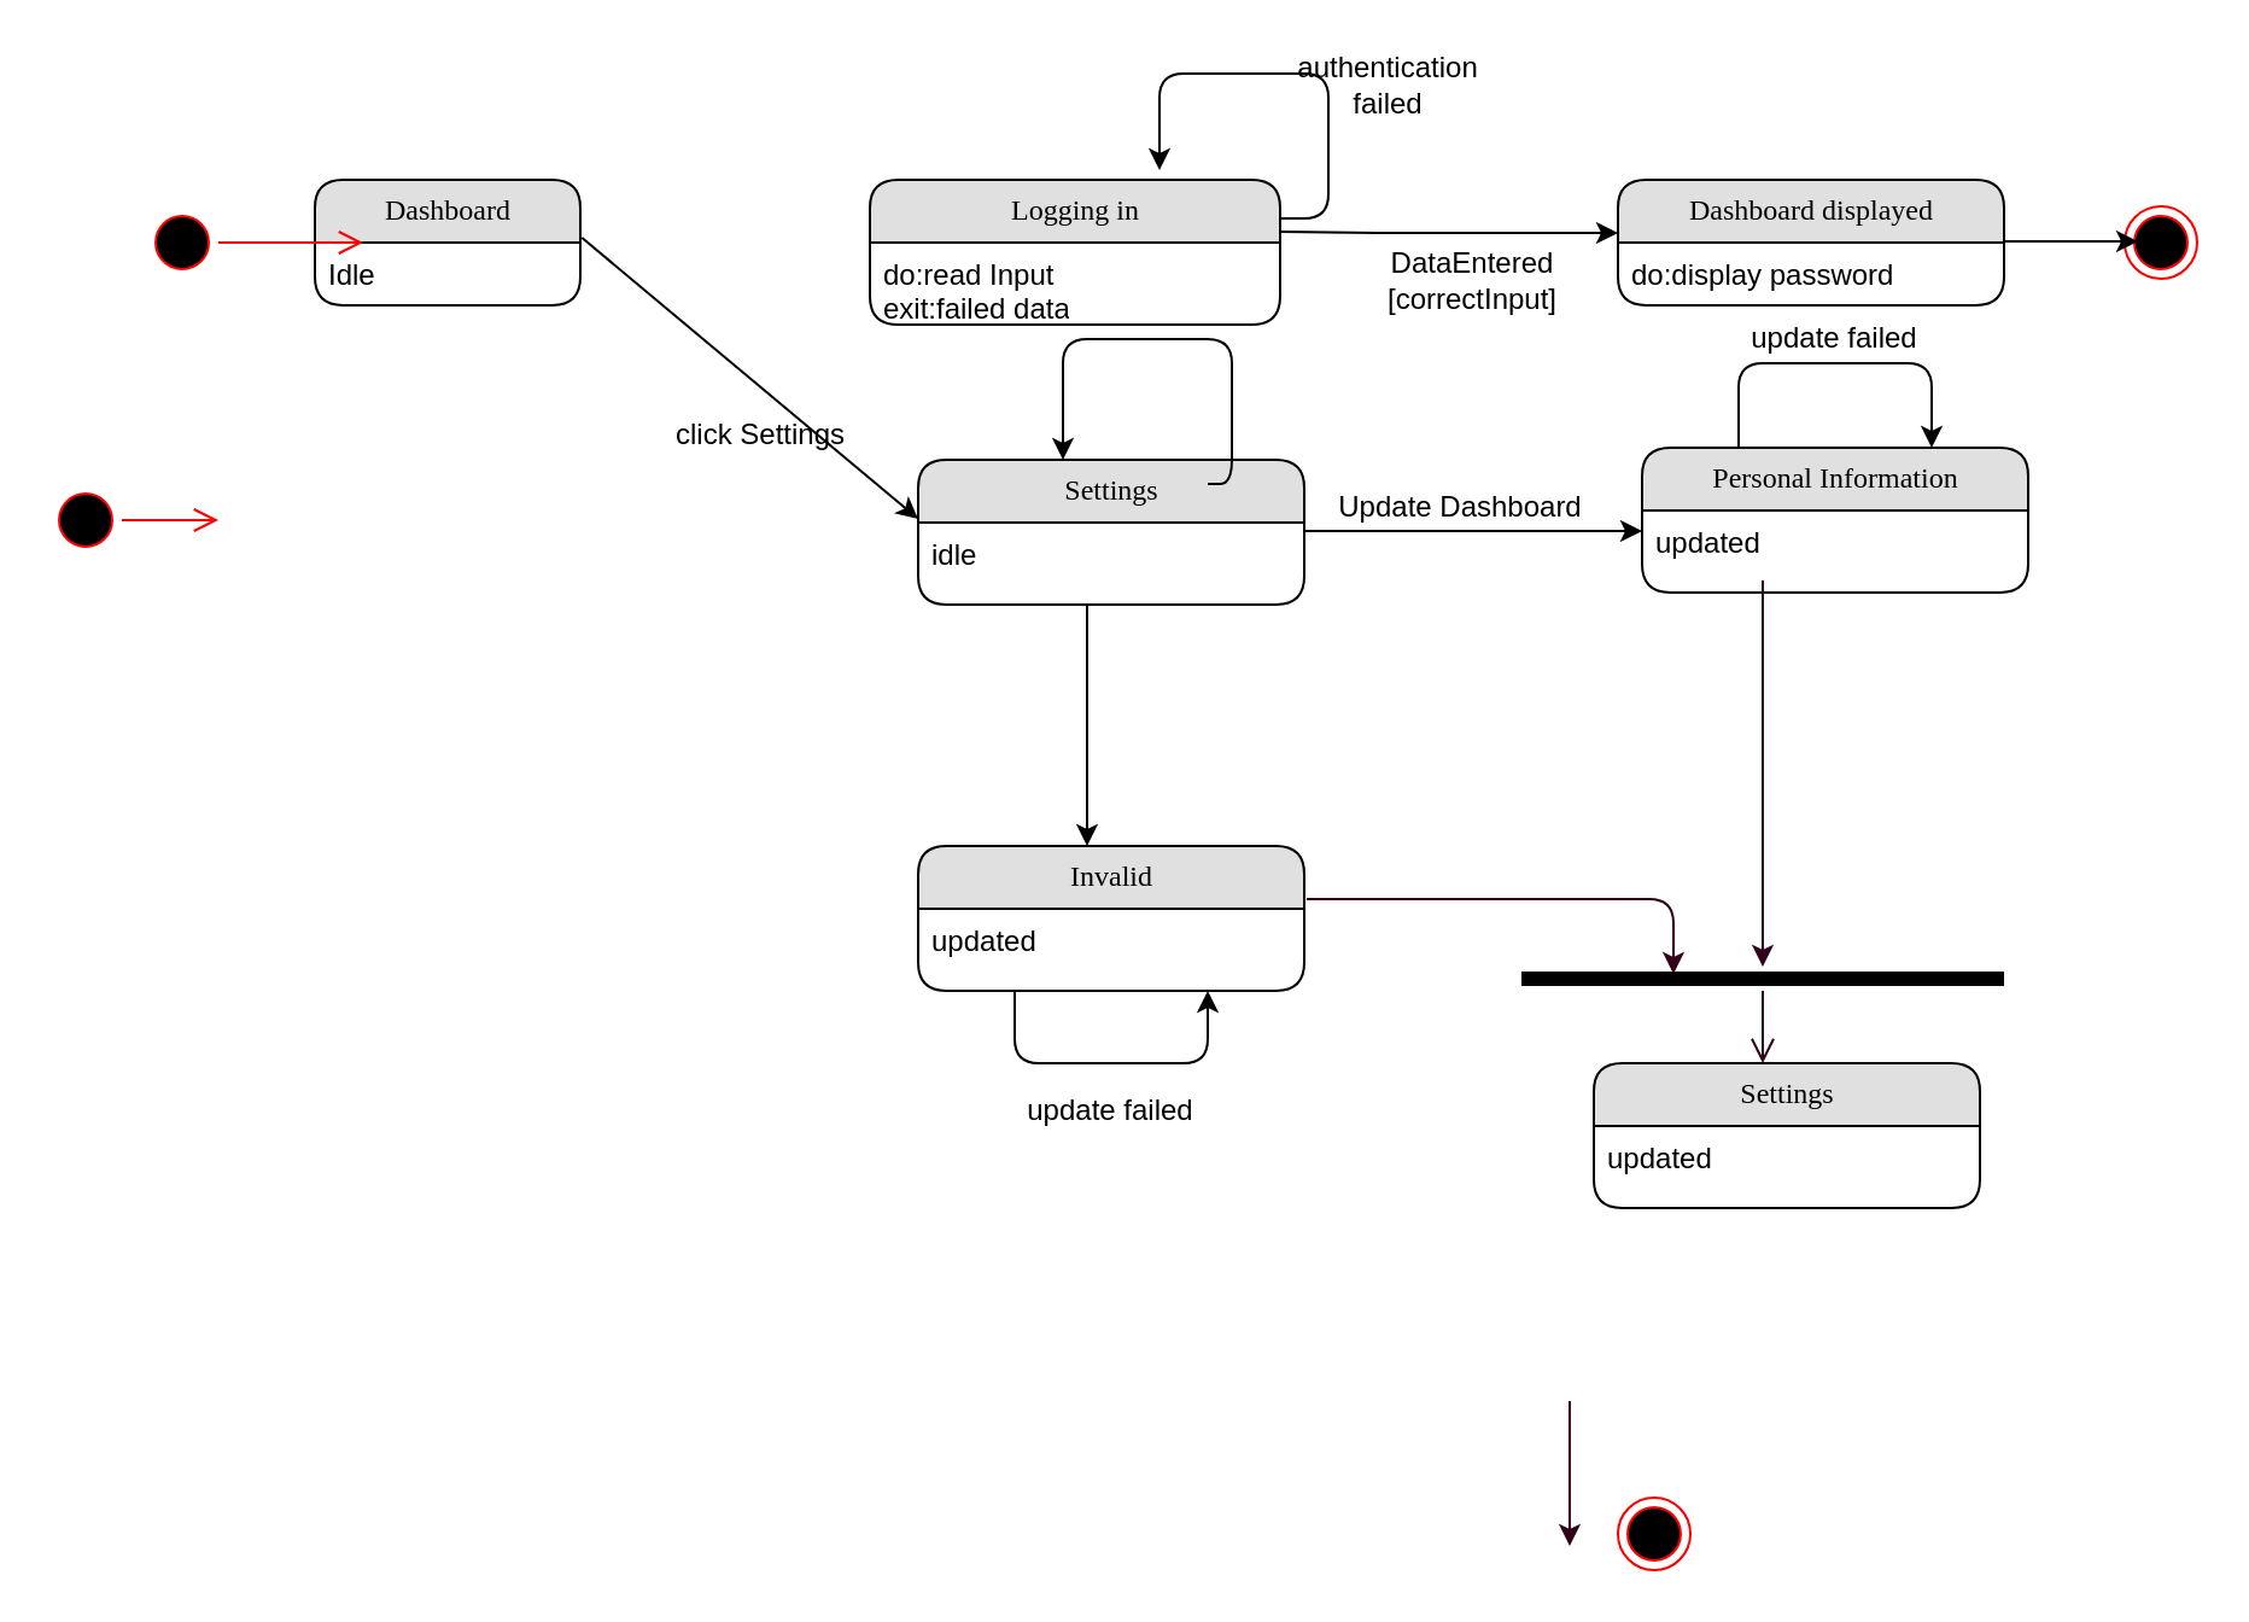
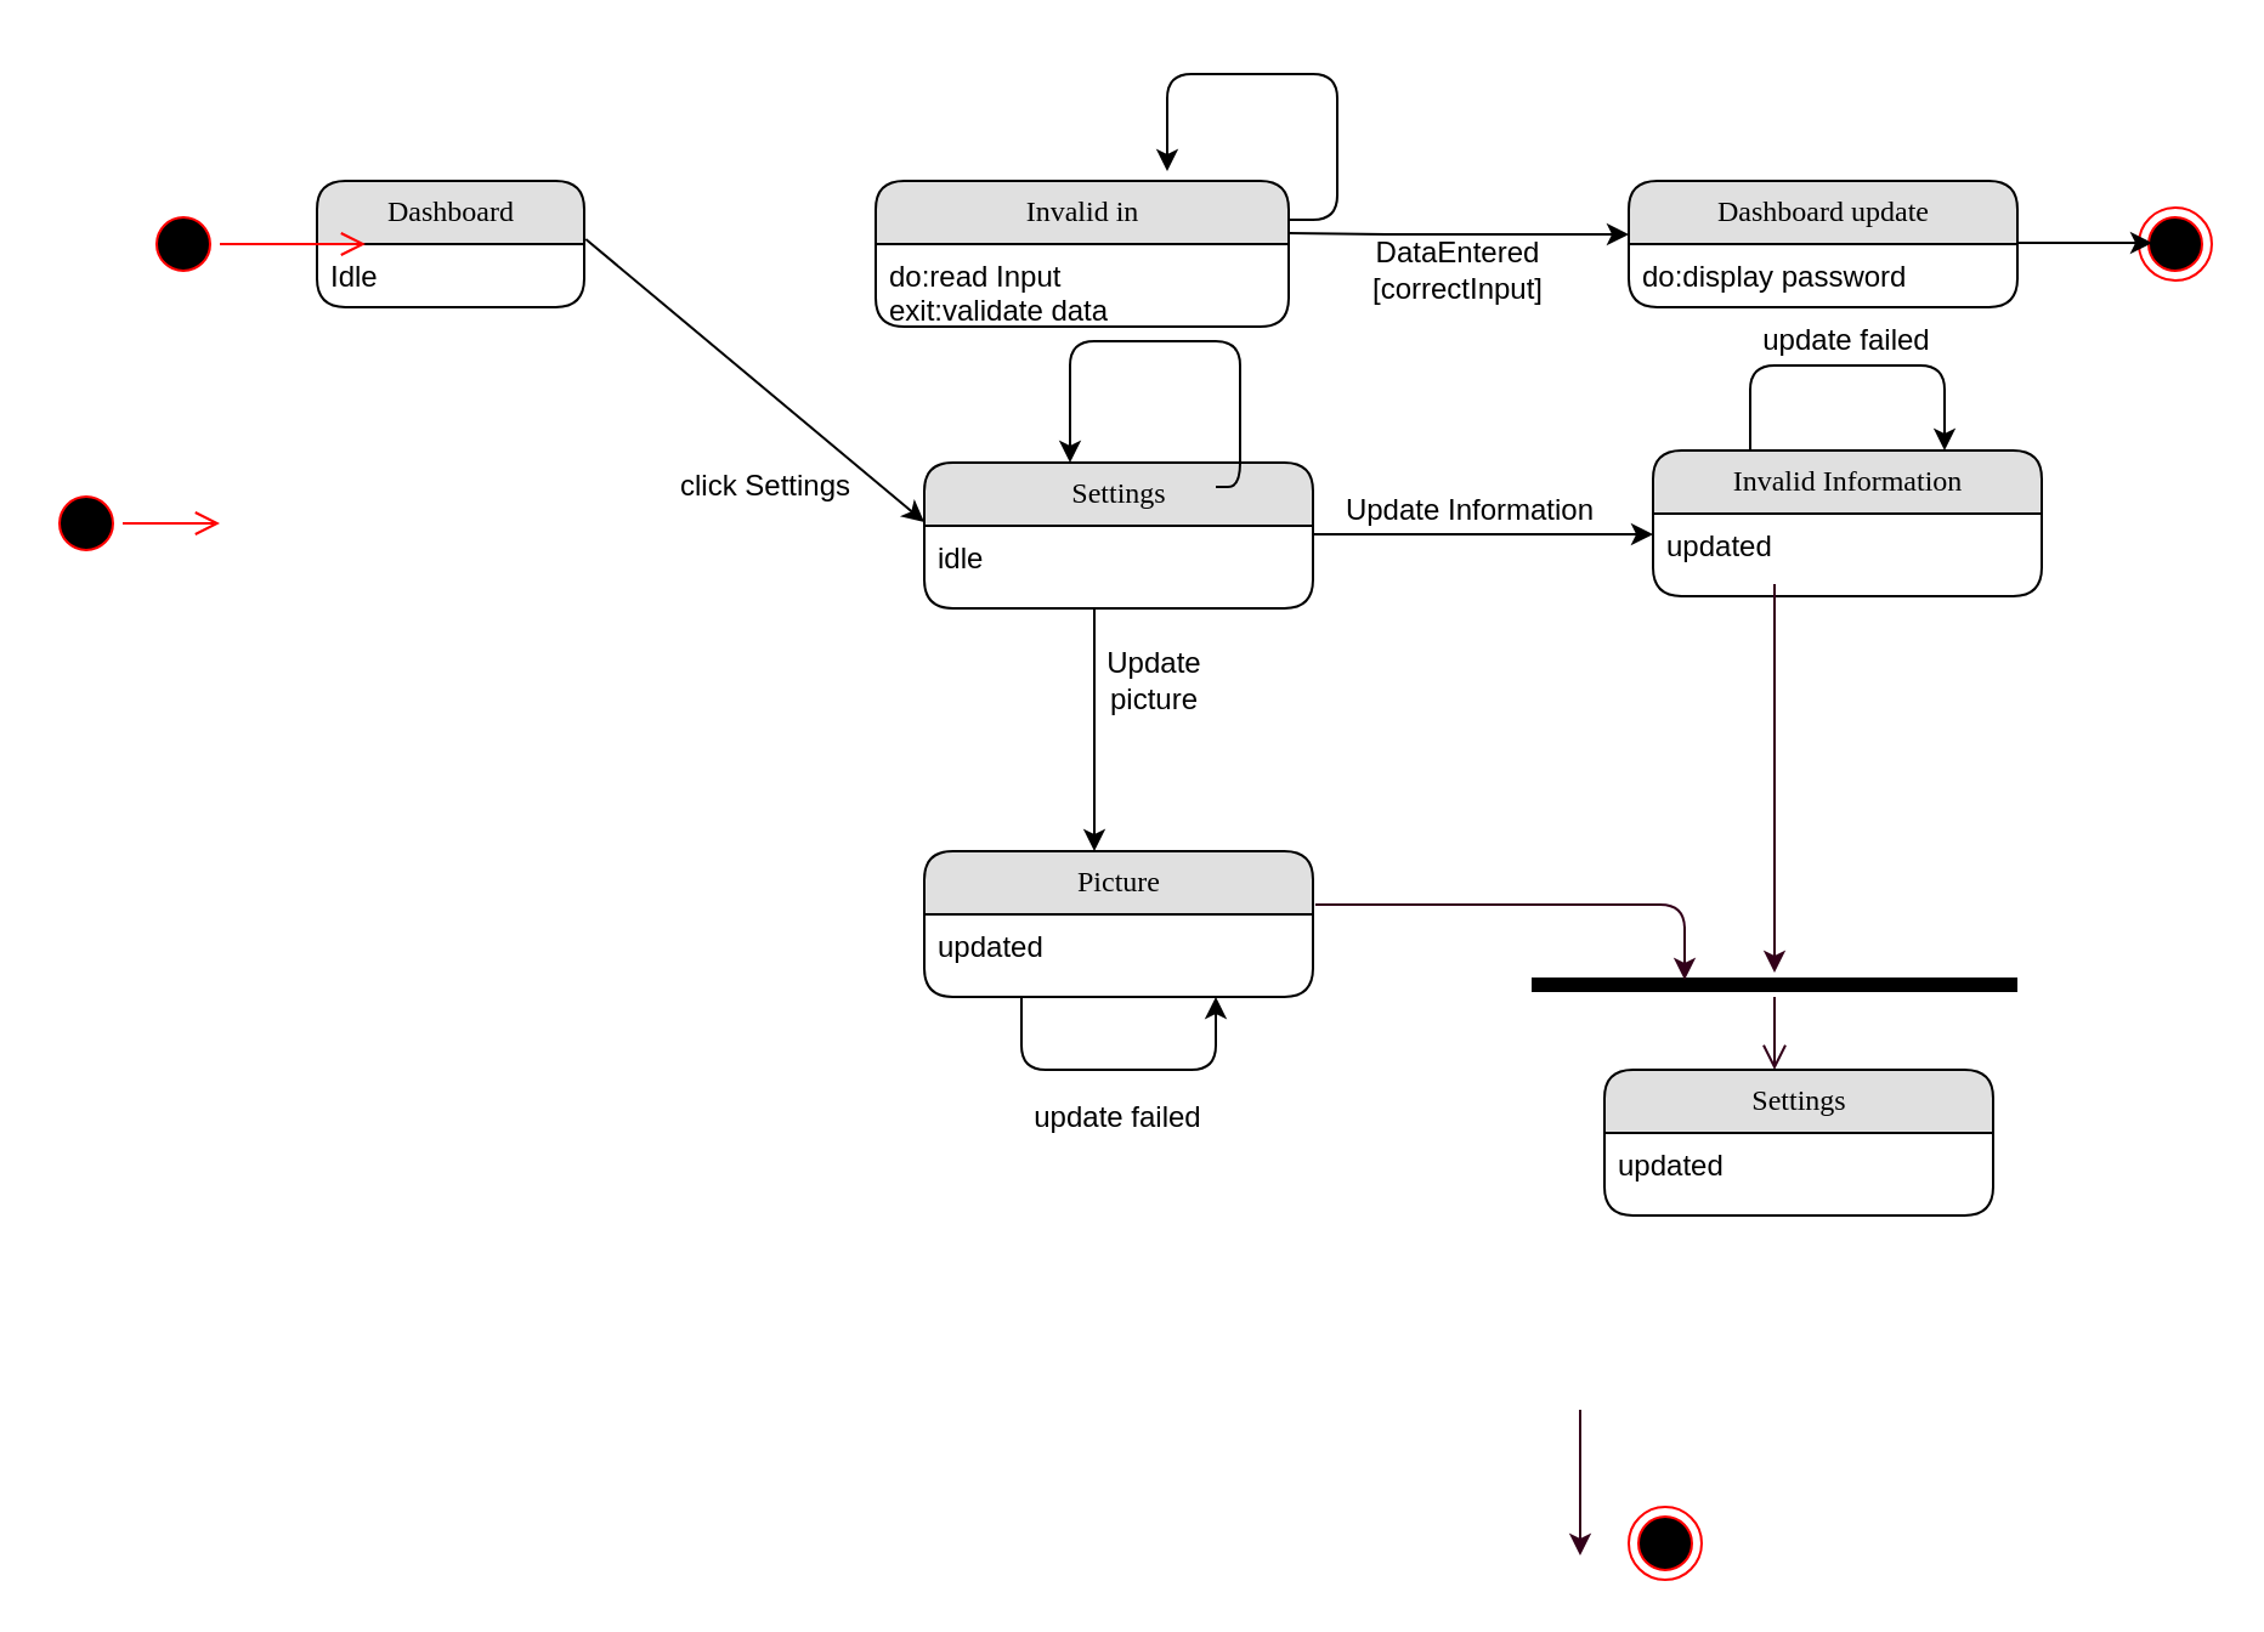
  <mxCell id="0" />
  <mxCell id="1" parent="0" />
  <mxCell id="2" value="" style="ellipse;html=1;shape=startState;fillColor=#000000;strokeColor=#ff0000;" vertex="1" parent="1"><mxGeometry x="20" y="200" width="30" height="30" as="geometry" /></mxCell>
  <mxCell id="3" value="" style="edgeStyle=orthogonalEdgeStyle;html=1;verticalAlign=bottom;endArrow=open;endSize=8;strokeColor=#ff0000;" edge="1" source="2" parent="1"><mxGeometry relative="1" as="geometry"><mxPoint x="90" y="215" as="targetPoint" /></mxGeometry></mxCell>
  <mxCell id="4" value="Dashboard" style="swimlane;html=1;fontStyle=0;childLayout=stackLayout;horizontal=1;startSize=26;fillColor=#e0e0e0;horizontalStack=0;resizeParent=1;resizeLast=0;collapsible=1;marginBottom=0;swimlaneFillColor=#ffffff;align=center;rounded=1;shadow=0;comic=0;labelBackgroundColor=none;strokeWidth=1;fontFamily=Verdana;fontSize=12" parent="1" vertex="1"><mxGeometry x="130" y="74" width="110" height="52" as="geometry" /></mxCell>
  <mxCell id="5" value="Idle" style="text;html=1;strokeColor=none;fillColor=none;spacingLeft=4;spacingRight=4;whiteSpace=wrap;overflow=hidden;rotatable=0;points=[[0,0.5],[1,0.5]];portConstraint=eastwest;" parent="4" vertex="1"><mxGeometry y="26" width="110" height="26" as="geometry" /></mxCell>
  <mxCell id="6" value="" style="endArrow=classic;html=1;exitX=1.006;exitY=-0.077;exitDx=0;exitDy=0;exitPerimeter=0;" edge="1" parent="1" source="5"><mxGeometry width="50" height="50" relative="1" as="geometry"><mxPoint x="280" y="214.5" as="sourcePoint" /><mxPoint x="380" y="214.5" as="targetPoint" /></mxGeometry></mxCell>
  <mxCell id="7" value="Settings" style="swimlane;html=1;fontStyle=0;childLayout=stackLayout;horizontal=1;startSize=26;fillColor=#e0e0e0;horizontalStack=0;resizeParent=1;resizeLast=0;collapsible=1;marginBottom=0;swimlaneFillColor=#ffffff;align=center;rounded=1;shadow=0;comic=0;labelBackgroundColor=none;strokeWidth=1;fontFamily=Verdana;fontSize=12" vertex="1" parent="1"><mxGeometry x="380" y="190" width="160" height="60" as="geometry" /></mxCell>
  <mxCell id="8" value="idle" style="text;html=1;strokeColor=none;fillColor=none;spacingLeft=4;spacingRight=4;whiteSpace=wrap;overflow=hidden;rotatable=0;points=[[0,0.5],[1,0.5]];portConstraint=eastwest;" vertex="1" parent="7"><mxGeometry y="26" width="160" height="26" as="geometry" /></mxCell>
- <mxCell id="9" value="click Settings" style="text;html=1;strokeColor=none;fillColor=none;align=center;verticalAlign=middle;whiteSpace=wrap;rounded=0;" vertex="1" parent="1"><mxGeometry x="270" y="170" width="90" height="20" as="geometry" /></mxCell>
+ <mxCell id="9" value="click Settings" style="text;html=1;strokeColor=none;fillColor=none;align=center;verticalAlign=middle;whiteSpace=wrap;rounded=0;" vertex="1" parent="1"><mxGeometry x="270" y="190" width="90" height="20" as="geometry" /></mxCell>
  <mxCell id="10" value="" style="endArrow=classic;html=1;" edge="1" parent="1"><mxGeometry width="50" height="50" relative="1" as="geometry"><mxPoint x="540" y="219.5" as="sourcePoint" /><mxPoint x="680" y="219.5" as="targetPoint" /></mxGeometry></mxCell>
- <mxCell id="11" value="Update Dashboard" style="text;html=1;strokeColor=none;fillColor=none;align=center;verticalAlign=middle;whiteSpace=wrap;rounded=0;" vertex="1" parent="1"><mxGeometry x="540" y="200" width="130" height="20" as="geometry" /></mxCell>
+ <mxCell id="11" value="Update Information" style="text;html=1;strokeColor=none;fillColor=none;align=center;verticalAlign=middle;whiteSpace=wrap;rounded=0;" vertex="1" parent="1"><mxGeometry x="540" y="200" width="130" height="20" as="geometry" /></mxCell>
  <mxCell id="12" value="" style="edgeStyle=segmentEdgeStyle;endArrow=classic;html=1;" edge="1" parent="1"><mxGeometry width="50" height="50" relative="1" as="geometry"><mxPoint x="500" y="200" as="sourcePoint" /><mxPoint x="440" y="190" as="targetPoint" /><Array as="points"><mxPoint x="510" y="200" /><mxPoint x="510" y="140" /></Array></mxGeometry></mxCell>
  <mxCell id="13" value="Invalid input" style="text;html=1;strokeColor=none;fillColor=none;align=center;verticalAlign=middle;whiteSpace=wrap;rounded=0;" vertex="1" parent="1"><mxGeometry x="450" y="120" width="90" height="10" as="geometry" /></mxCell>
  <mxCell id="14" value="" style="ellipse;html=1;shape=endState;fillColor=#000000;strokeColor=#ff0000;" vertex="1" parent="1"><mxGeometry x="670" y="620" width="30" height="30" as="geometry" /></mxCell>
+ <mxCell id="15" value="Update picture" style="text;html=1;strokeColor=none;fillColor=none;align=center;verticalAlign=middle;whiteSpace=wrap;rounded=0;" vertex="1" parent="1"><mxGeometry x="450" y="270" width="50" height="20" as="geometry" /></mxCell>
  <mxCell id="16" value="" style="endArrow=classic;html=1;" edge="1" parent="1"><mxGeometry width="50" height="50" relative="1" as="geometry"><mxPoint x="450" y="250" as="sourcePoint" /><mxPoint x="450" y="350" as="targetPoint" /></mxGeometry></mxCell>
- <mxCell id="17" value="Invalid" style="swimlane;html=1;fontStyle=0;childLayout=stackLayout;horizontal=1;startSize=26;fillColor=#e0e0e0;horizontalStack=0;resizeParent=1;resizeLast=0;collapsible=1;marginBottom=0;swimlaneFillColor=#ffffff;align=center;rounded=1;shadow=0;comic=0;labelBackgroundColor=none;strokeWidth=1;fontFamily=Verdana;fontSize=12" vertex="1" parent="1"><mxGeometry x="380" y="350" width="160" height="60" as="geometry" /></mxCell>
+ <mxCell id="17" value="Picture" style="swimlane;html=1;fontStyle=0;childLayout=stackLayout;horizontal=1;startSize=26;fillColor=#e0e0e0;horizontalStack=0;resizeParent=1;resizeLast=0;collapsible=1;marginBottom=0;swimlaneFillColor=#ffffff;align=center;rounded=1;shadow=0;comic=0;labelBackgroundColor=none;strokeWidth=1;fontFamily=Verdana;fontSize=12" vertex="1" parent="1"><mxGeometry x="380" y="350" width="160" height="60" as="geometry" /></mxCell>
  <mxCell id="18" value="updated" style="text;html=1;strokeColor=none;fillColor=none;spacingLeft=4;spacingRight=4;whiteSpace=wrap;overflow=hidden;rotatable=0;points=[[0,0.5],[1,0.5]];portConstraint=eastwest;" vertex="1" parent="17"><mxGeometry y="26" width="160" height="26" as="geometry" /></mxCell>
  <mxCell id="19" value="" style="edgeStyle=segmentEdgeStyle;endArrow=classic;html=1;" edge="1" parent="1"><mxGeometry width="50" height="50" relative="1" as="geometry"><mxPoint x="420" y="410" as="sourcePoint" /><mxPoint x="500" y="410" as="targetPoint" /><Array as="points"><mxPoint x="420" y="440" /><mxPoint x="500" y="440" /></Array></mxGeometry></mxCell>
  <mxCell id="20" value="update failed" style="text;html=1;strokeColor=none;fillColor=none;align=center;verticalAlign=middle;whiteSpace=wrap;rounded=0;" vertex="1" parent="1"><mxGeometry x="420" y="450" width="80" height="20" as="geometry" /></mxCell>
- <mxCell id="21" value="Personal Information" style="swimlane;html=1;fontStyle=0;childLayout=stackLayout;horizontal=1;startSize=26;fillColor=#e0e0e0;horizontalStack=0;resizeParent=1;resizeLast=0;collapsible=1;marginBottom=0;swimlaneFillColor=#ffffff;align=center;rounded=1;shadow=0;comic=0;labelBackgroundColor=none;strokeWidth=1;fontFamily=Verdana;fontSize=12" vertex="1" parent="1"><mxGeometry x="680" y="185" width="160" height="60" as="geometry" /></mxCell>
+ <mxCell id="21" value="Invalid Information" style="swimlane;html=1;fontStyle=0;childLayout=stackLayout;horizontal=1;startSize=26;fillColor=#e0e0e0;horizontalStack=0;resizeParent=1;resizeLast=0;collapsible=1;marginBottom=0;swimlaneFillColor=#ffffff;align=center;rounded=1;shadow=0;comic=0;labelBackgroundColor=none;strokeWidth=1;fontFamily=Verdana;fontSize=12" vertex="1" parent="1"><mxGeometry x="680" y="185" width="160" height="60" as="geometry" /></mxCell>
  <mxCell id="22" value="updated" style="text;html=1;strokeColor=none;fillColor=none;spacingLeft=4;spacingRight=4;whiteSpace=wrap;overflow=hidden;rotatable=0;points=[[0,0.5],[1,0.5]];portConstraint=eastwest;" vertex="1" parent="21"><mxGeometry y="26" width="160" height="26" as="geometry" /></mxCell>
  <mxCell id="23" value="" style="edgeStyle=segmentEdgeStyle;endArrow=classic;html=1;entryX=0.75;entryY=0;entryDx=0;entryDy=0;exitX=0.25;exitY=0;exitDx=0;exitDy=0;" edge="1" parent="1" source="21" target="21"><mxGeometry width="50" height="50" relative="1" as="geometry"><mxPoint x="720" y="180" as="sourcePoint" /><mxPoint x="800" y="120" as="targetPoint" /><Array as="points"><mxPoint x="720" y="150" /><mxPoint x="800" y="150" /></Array></mxGeometry></mxCell>
  <mxCell id="24" value="update failed" style="text;html=1;strokeColor=none;fillColor=none;align=center;verticalAlign=middle;whiteSpace=wrap;rounded=0;" vertex="1" parent="1"><mxGeometry x="720" y="130" width="80" height="20" as="geometry" /></mxCell>
  <mxCell id="25" value="" style="shape=line;html=1;strokeWidth=6;strokeColor=#000000;" vertex="1" parent="1"><mxGeometry x="630" y="400" width="200" height="10" as="geometry" /></mxCell>
  <mxCell id="26" value="" style="edgeStyle=orthogonalEdgeStyle;html=1;verticalAlign=bottom;endArrow=open;endSize=8;strokeColor=#33001A;" edge="1" source="25" parent="1"><mxGeometry relative="1" as="geometry"><mxPoint x="730" y="440" as="targetPoint" /></mxGeometry></mxCell>
  <mxCell id="27" value="" style="endArrow=classic;html=1;strokeColor=#33001A;exitX=1.006;exitY=-0.154;exitDx=0;exitDy=0;exitPerimeter=0;entryX=0.315;entryY=0.3;entryDx=0;entryDy=0;entryPerimeter=0;" edge="1" parent="1" source="18" target="25"><mxGeometry width="50" height="50" relative="1" as="geometry"><mxPoint x="600" y="380" as="sourcePoint" /><mxPoint x="660" y="360" as="targetPoint" /><Array as="points"><mxPoint x="693" y="372" /></Array></mxGeometry></mxCell>
  <mxCell id="28" value="" style="endArrow=classic;html=1;strokeColor=#33001A;" edge="1" parent="1" target="25"><mxGeometry width="50" height="50" relative="1" as="geometry"><mxPoint x="730" y="240" as="sourcePoint" /><mxPoint x="785" y="280" as="targetPoint" /></mxGeometry></mxCell>
  <mxCell id="29" value="Settings" style="swimlane;html=1;fontStyle=0;childLayout=stackLayout;horizontal=1;startSize=26;fillColor=#e0e0e0;horizontalStack=0;resizeParent=1;resizeLast=0;collapsible=1;marginBottom=0;swimlaneFillColor=#ffffff;align=center;rounded=1;shadow=0;comic=0;labelBackgroundColor=none;strokeWidth=1;fontFamily=Verdana;fontSize=12" vertex="1" parent="1"><mxGeometry x="660" y="440" width="160" height="60" as="geometry" /></mxCell>
  <mxCell id="30" value="updated" style="text;html=1;strokeColor=none;fillColor=none;spacingLeft=4;spacingRight=4;whiteSpace=wrap;overflow=hidden;rotatable=0;points=[[0,0.5],[1,0.5]];portConstraint=eastwest;" vertex="1" parent="29"><mxGeometry y="26" width="160" height="26" as="geometry" /></mxCell>
  <mxCell id="31" value="" style="endArrow=classic;html=1;strokeColor=#33001A;" edge="1" parent="1"><mxGeometry width="50" height="50" relative="1" as="geometry"><mxPoint x="650" y="580" as="sourcePoint" /><mxPoint x="650" y="640" as="targetPoint" /></mxGeometry></mxCell>
- <mxCell id="32" value="authentication failed" style="text;html=1;strokeColor=none;fillColor=none;align=center;verticalAlign=middle;whiteSpace=wrap;rounded=0;" vertex="1" parent="1"><mxGeometry x="540" y="20" width="70" height="30" as="geometry" /></mxCell>
- <mxCell id="33" value="DataEntered [correctInput]" style="text;html=1;strokeColor=none;fillColor=none;align=center;verticalAlign=middle;whiteSpace=wrap;rounded=0;" vertex="1" parent="1"><mxGeometry x="570" y="106" width="80" height="20" as="geometry" /></mxCell>
+ <mxCell id="33" value="DataEntered [correctInput]" style="text;html=1;strokeColor=none;fillColor=none;align=center;verticalAlign=middle;whiteSpace=wrap;rounded=0;" vertex="1" parent="1"><mxGeometry x="560" y="101" width="80" height="20" as="geometry" /></mxCell>
  <mxCell id="34" value="" style="ellipse;html=1;shape=endState;fillColor=#000000;strokeColor=#ff0000;" vertex="1" parent="1"><mxGeometry x="880" y="85" width="30" height="30" as="geometry" /></mxCell>
  <mxCell id="35" value="" style="ellipse;html=1;shape=startState;fillColor=#000000;strokeColor=#ff0000;" vertex="1" parent="1"><mxGeometry x="60" y="85" width="30" height="30" as="geometry" /></mxCell>
  <mxCell id="36" value="" style="edgeStyle=orthogonalEdgeStyle;html=1;verticalAlign=bottom;endArrow=open;endSize=8;strokeColor=#ff0000;" edge="1" parent="1" source="35"><mxGeometry relative="1" as="geometry"><mxPoint x="150" y="100" as="targetPoint" /></mxGeometry></mxCell>
  <mxCell id="37" value="" style="endArrow=classic;html=1;" edge="1" parent="1"><mxGeometry width="50" height="50" relative="1" as="geometry"><mxPoint x="830" y="99.5" as="sourcePoint" /><mxPoint x="885.5" y="99.5" as="targetPoint" /></mxGeometry></mxCell>
  <mxCell id="38" value="" style="edgeStyle=segmentEdgeStyle;endArrow=classic;html=1;" edge="1" parent="1"><mxGeometry width="50" height="50" relative="1" as="geometry"><mxPoint x="530" y="90" as="sourcePoint" /><mxPoint x="480" y="70" as="targetPoint" /><Array as="points"><mxPoint x="530" y="90" /><mxPoint x="550" y="90" /><mxPoint x="550" y="30" /><mxPoint x="480" y="30" /></Array></mxGeometry></mxCell>
  <mxCell id="39" value="" style="endArrow=classic;html=1;" edge="1" parent="1"><mxGeometry width="50" height="50" relative="1" as="geometry"><mxPoint x="530" y="95.5" as="sourcePoint" /><mxPoint x="670" y="96" as="targetPoint" /><Array as="points"><mxPoint x="570" y="96" /></Array></mxGeometry></mxCell>
- <mxCell id="40" value="Dashboard displayed" style="swimlane;html=1;fontStyle=0;childLayout=stackLayout;horizontal=1;startSize=26;fillColor=#e0e0e0;horizontalStack=0;resizeParent=1;resizeLast=0;collapsible=1;marginBottom=0;swimlaneFillColor=#ffffff;align=center;rounded=1;shadow=0;comic=0;labelBackgroundColor=none;strokeWidth=1;fontFamily=Verdana;fontSize=12" vertex="1" parent="1"><mxGeometry x="670" y="74" width="160" height="52" as="geometry" /></mxCell>
+ <mxCell id="40" value="Dashboard update" style="swimlane;html=1;fontStyle=0;childLayout=stackLayout;horizontal=1;startSize=26;fillColor=#e0e0e0;horizontalStack=0;resizeParent=1;resizeLast=0;collapsible=1;marginBottom=0;swimlaneFillColor=#ffffff;align=center;rounded=1;shadow=0;comic=0;labelBackgroundColor=none;strokeWidth=1;fontFamily=Verdana;fontSize=12" vertex="1" parent="1"><mxGeometry x="670" y="74" width="160" height="52" as="geometry" /></mxCell>
  <mxCell id="41" value="do:display password" style="text;html=1;strokeColor=none;fillColor=none;spacingLeft=4;spacingRight=4;whiteSpace=wrap;overflow=hidden;rotatable=0;points=[[0,0.5],[1,0.5]];portConstraint=eastwest;" vertex="1" parent="40"><mxGeometry y="26" width="160" height="26" as="geometry" /></mxCell>
- <mxCell id="42" value="Logging in" style="swimlane;html=1;fontStyle=0;childLayout=stackLayout;horizontal=1;startSize=26;fillColor=#e0e0e0;horizontalStack=0;resizeParent=1;resizeLast=0;collapsible=1;marginBottom=0;swimlaneFillColor=#ffffff;align=center;rounded=1;shadow=0;comic=0;labelBackgroundColor=none;strokeWidth=1;fontFamily=Verdana;fontSize=12" vertex="1" parent="1"><mxGeometry x="360" y="74" width="170" height="60" as="geometry" /></mxCell>
- <mxCell id="43" value="do:read Input&lt;br&gt;exit:failed data" style="text;html=1;strokeColor=none;fillColor=none;spacingLeft=4;spacingRight=4;whiteSpace=wrap;overflow=hidden;rotatable=0;points=[[0,0.5],[1,0.5]];portConstraint=eastwest;" vertex="1" parent="42"><mxGeometry y="26" width="170" height="34" as="geometry" /></mxCell>
+ <mxCell id="42" value="Invalid in" style="swimlane;html=1;fontStyle=0;childLayout=stackLayout;horizontal=1;startSize=26;fillColor=#e0e0e0;horizontalStack=0;resizeParent=1;resizeLast=0;collapsible=1;marginBottom=0;swimlaneFillColor=#ffffff;align=center;rounded=1;shadow=0;comic=0;labelBackgroundColor=none;strokeWidth=1;fontFamily=Verdana;fontSize=12" vertex="1" parent="1"><mxGeometry x="360" y="74" width="170" height="60" as="geometry" /></mxCell>
+ <mxCell id="43" value="do:read Input&lt;br&gt;exit:validate data" style="text;html=1;strokeColor=none;fillColor=none;spacingLeft=4;spacingRight=4;whiteSpace=wrap;overflow=hidden;rotatable=0;points=[[0,0.5],[1,0.5]];portConstraint=eastwest;" vertex="1" parent="42"><mxGeometry y="26" width="170" height="34" as="geometry" /></mxCell>
